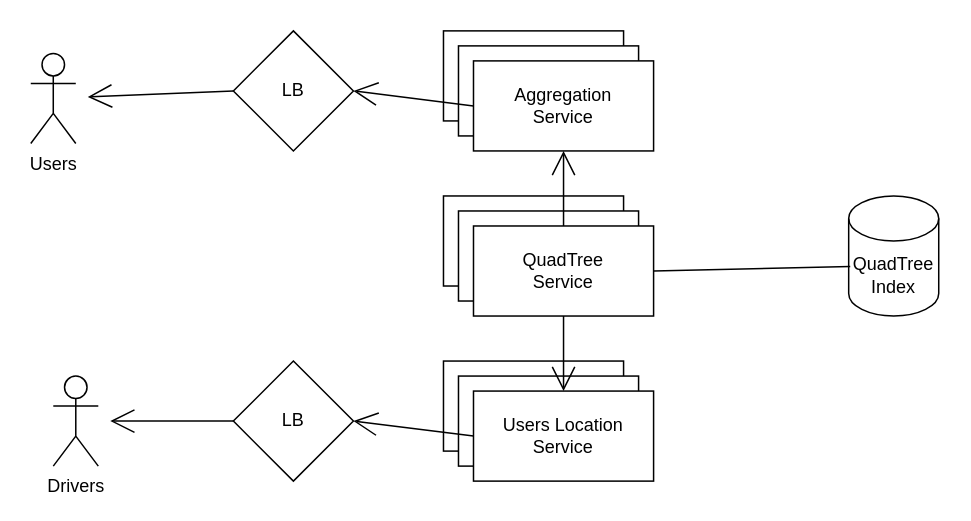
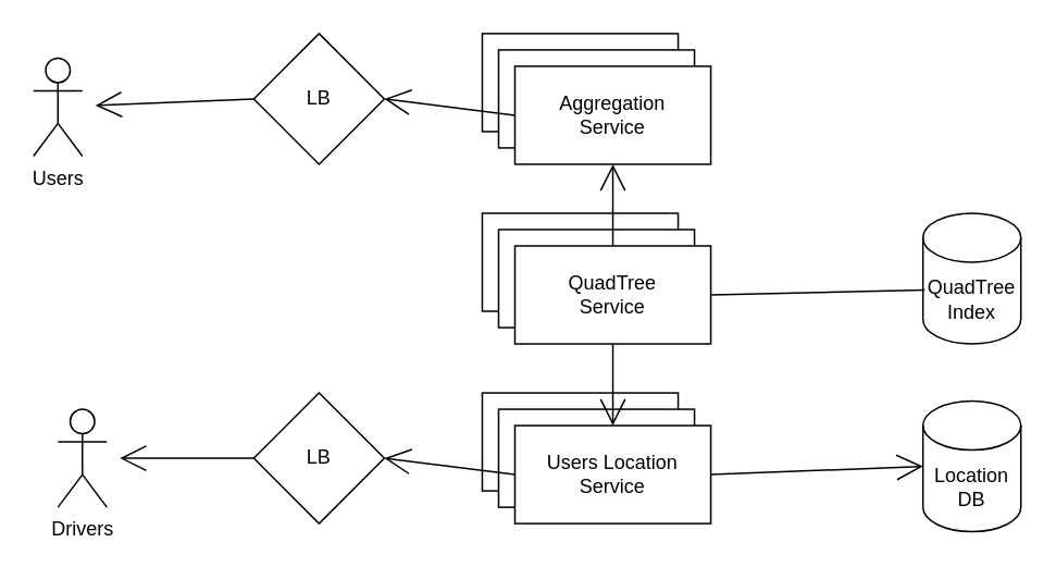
  <mxCell id="0" />
  <mxCell id="1" parent="0" />
  <mxCell id="2" value="Users" style="shape=umlActor;verticalLabelPosition=bottom;verticalAlign=top;html=1;outlineConnect=0;hachureGap=4;pointerEvents=0;" vertex="1" parent="1"><mxGeometry x="20" y="35" width="30" height="60" as="geometry" /></mxCell>
  <mxCell id="3" value="Drivers" style="shape=umlActor;verticalLabelPosition=bottom;verticalAlign=top;html=1;outlineConnect=0;hachureGap=4;pointerEvents=0;" vertex="1" parent="1"><mxGeometry x="35" y="250" width="30" height="60" as="geometry" /></mxCell>
  <mxCell id="4" value="" style="group" vertex="1" connectable="0" parent="1"><mxGeometry x="295" y="20" width="140" height="80" as="geometry" /></mxCell>
  <mxCell id="5" value="Aggregation&lt;br&gt;Service" style="rounded=0;whiteSpace=wrap;html=1;hachureGap=4;pointerEvents=0;" vertex="1" parent="4"><mxGeometry width="120" height="60" as="geometry" /></mxCell>
  <mxCell id="6" value="Aggregation&lt;br&gt;Service" style="rounded=0;whiteSpace=wrap;html=1;hachureGap=4;pointerEvents=0;" vertex="1" parent="4"><mxGeometry x="10" y="10" width="120" height="60" as="geometry" /></mxCell>
  <mxCell id="7" value="Aggregation&lt;br&gt;Service" style="rounded=0;whiteSpace=wrap;html=1;hachureGap=4;pointerEvents=0;" vertex="1" parent="4"><mxGeometry x="20" y="20" width="120" height="60" as="geometry" /></mxCell>
  <mxCell id="8" style="edgeStyle=none;curved=1;rounded=0;orthogonalLoop=1;jettySize=auto;html=1;exitX=0;exitY=0.5;exitDx=0;exitDy=0;endArrow=open;startSize=14;endSize=14;sourcePerimeterSpacing=8;targetPerimeterSpacing=8;" edge="1" parent="1" source="9" target="2"><mxGeometry relative="1" as="geometry"><mxPoint x="75" y="60" as="targetPoint" /></mxGeometry></mxCell>
  <mxCell id="9" value="LB" style="rhombus;whiteSpace=wrap;html=1;hachureGap=4;pointerEvents=0;" vertex="1" parent="1"><mxGeometry x="155" y="20" width="80" height="80" as="geometry" /></mxCell>
  <mxCell id="10" value="" style="group" vertex="1" connectable="0" parent="1"><mxGeometry x="295" y="130" width="140" height="80" as="geometry" /></mxCell>
  <mxCell id="11" value="Aggregation&lt;br&gt;Service" style="rounded=0;whiteSpace=wrap;html=1;hachureGap=4;pointerEvents=0;" vertex="1" parent="10"><mxGeometry width="120" height="60" as="geometry" /></mxCell>
  <mxCell id="12" value="Aggregation&lt;br&gt;Service" style="rounded=0;whiteSpace=wrap;html=1;hachureGap=4;pointerEvents=0;" vertex="1" parent="10"><mxGeometry x="10" y="10" width="120" height="60" as="geometry" /></mxCell>
  <mxCell id="13" value="QuadTree&lt;br&gt;Service" style="rounded=0;whiteSpace=wrap;html=1;hachureGap=4;pointerEvents=0;" vertex="1" parent="10"><mxGeometry x="20" y="20" width="120" height="60" as="geometry" /></mxCell>
  <mxCell id="14" value="" style="group" vertex="1" connectable="0" parent="1"><mxGeometry x="295" y="240" width="140" height="80" as="geometry" /></mxCell>
  <mxCell id="15" value="Aggregation&lt;br&gt;Service" style="rounded=0;whiteSpace=wrap;html=1;hachureGap=4;pointerEvents=0;" vertex="1" parent="14"><mxGeometry width="120" height="60" as="geometry" /></mxCell>
  <mxCell id="16" value="Aggregation&lt;br&gt;Service" style="rounded=0;whiteSpace=wrap;html=1;hachureGap=4;pointerEvents=0;" vertex="1" parent="14"><mxGeometry x="10" y="10" width="120" height="60" as="geometry" /></mxCell>
  <mxCell id="17" value="Users Location&lt;br&gt;Service" style="rounded=0;whiteSpace=wrap;html=1;hachureGap=4;pointerEvents=0;" vertex="1" parent="14"><mxGeometry x="20" y="20" width="120" height="60" as="geometry" /></mxCell>
  <mxCell id="18" value="QuadTree&lt;br&gt;Index" style="shape=cylinder3;whiteSpace=wrap;html=1;boundedLbl=1;backgroundOutline=1;size=15;hachureGap=4;pointerEvents=0;" vertex="1" parent="1"><mxGeometry x="565" y="130" width="60" height="80" as="geometry" /></mxCell>
  <mxCell id="19" style="edgeStyle=none;curved=1;rounded=0;orthogonalLoop=1;jettySize=auto;html=1;exitX=1;exitY=0.5;exitDx=0;exitDy=0;entryX=0.017;entryY=0.588;entryDx=0;entryDy=0;entryPerimeter=0;endArrow=none;startSize=14;endSize=14;sourcePerimeterSpacing=8;targetPerimeterSpacing=8;" edge="1" parent="1" source="13" target="18"><mxGeometry relative="1" as="geometry" /></mxCell>
  <mxCell id="20" style="edgeStyle=none;curved=1;rounded=0;orthogonalLoop=1;jettySize=auto;html=1;exitX=0;exitY=0.5;exitDx=0;exitDy=0;endArrow=open;startSize=14;endSize=14;sourcePerimeterSpacing=8;targetPerimeterSpacing=8;" edge="1" parent="1" source="21" target="3"><mxGeometry relative="1" as="geometry" /></mxCell>
  <mxCell id="21" value="LB" style="rhombus;whiteSpace=wrap;html=1;hachureGap=4;pointerEvents=0;" vertex="1" parent="1"><mxGeometry x="155" y="240" width="80" height="80" as="geometry" /></mxCell>
  <mxCell id="22" style="edgeStyle=none;curved=1;rounded=0;orthogonalLoop=1;jettySize=auto;html=1;exitX=0;exitY=0.5;exitDx=0;exitDy=0;entryX=1;entryY=0.5;entryDx=0;entryDy=0;endArrow=open;startSize=14;endSize=14;sourcePerimeterSpacing=8;targetPerimeterSpacing=8;" edge="1" parent="1" source="7" target="9"><mxGeometry relative="1" as="geometry" /></mxCell>
  <mxCell id="23" style="edgeStyle=none;curved=1;rounded=0;orthogonalLoop=1;jettySize=auto;html=1;exitX=0.5;exitY=0;exitDx=0;exitDy=0;endArrow=open;startSize=14;endSize=14;sourcePerimeterSpacing=8;targetPerimeterSpacing=8;" edge="1" parent="1" source="13"><mxGeometry relative="1" as="geometry"><mxPoint x="375" y="100" as="targetPoint" /></mxGeometry></mxCell>
  <mxCell id="24" style="edgeStyle=none;curved=1;rounded=0;orthogonalLoop=1;jettySize=auto;html=1;exitX=0.5;exitY=1;exitDx=0;exitDy=0;endArrow=open;startSize=14;endSize=14;sourcePerimeterSpacing=8;targetPerimeterSpacing=8;" edge="1" parent="1" source="13"><mxGeometry relative="1" as="geometry"><mxPoint x="375" y="260" as="targetPoint" /></mxGeometry></mxCell>
  <mxCell id="25" style="edgeStyle=none;curved=1;rounded=0;orthogonalLoop=1;jettySize=auto;html=1;exitX=0;exitY=0.5;exitDx=0;exitDy=0;entryX=1;entryY=0.5;entryDx=0;entryDy=0;endArrow=open;startSize=14;endSize=14;sourcePerimeterSpacing=8;targetPerimeterSpacing=8;" edge="1" parent="1" source="17" target="21"><mxGeometry relative="1" as="geometry" /></mxCell>
+ <mxCell id="26" value="Location&lt;br&gt;DB" style="shape=cylinder3;whiteSpace=wrap;html=1;boundedLbl=1;backgroundOutline=1;size=15;hachureGap=4;pointerEvents=0;" vertex="1" parent="1"><mxGeometry x="565" y="245" width="60" height="80" as="geometry" /></mxCell>
+ <mxCell id="27" style="edgeStyle=none;curved=1;rounded=0;orthogonalLoop=1;jettySize=auto;html=1;exitX=1;exitY=0.5;exitDx=0;exitDy=0;entryX=0;entryY=0.5;entryDx=0;entryDy=0;entryPerimeter=0;endArrow=open;startSize=14;endSize=14;sourcePerimeterSpacing=8;targetPerimeterSpacing=8;" edge="1" parent="1" source="17" target="26"><mxGeometry relative="1" as="geometry" /></mxCell>
